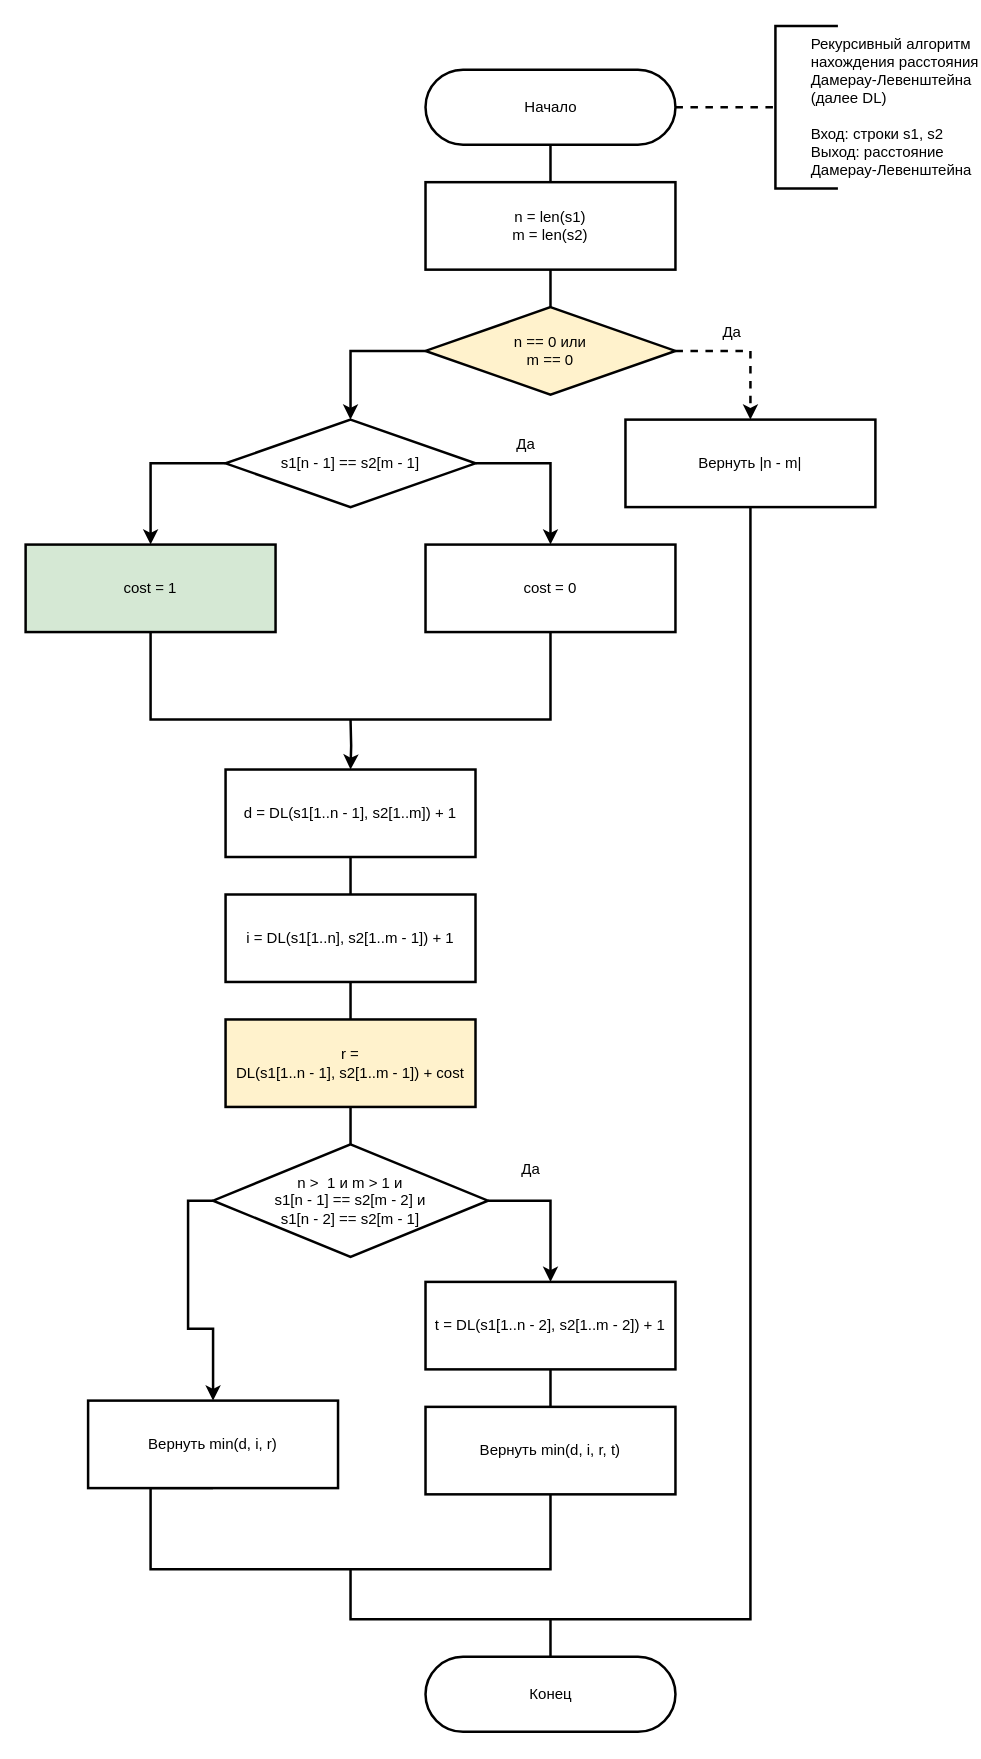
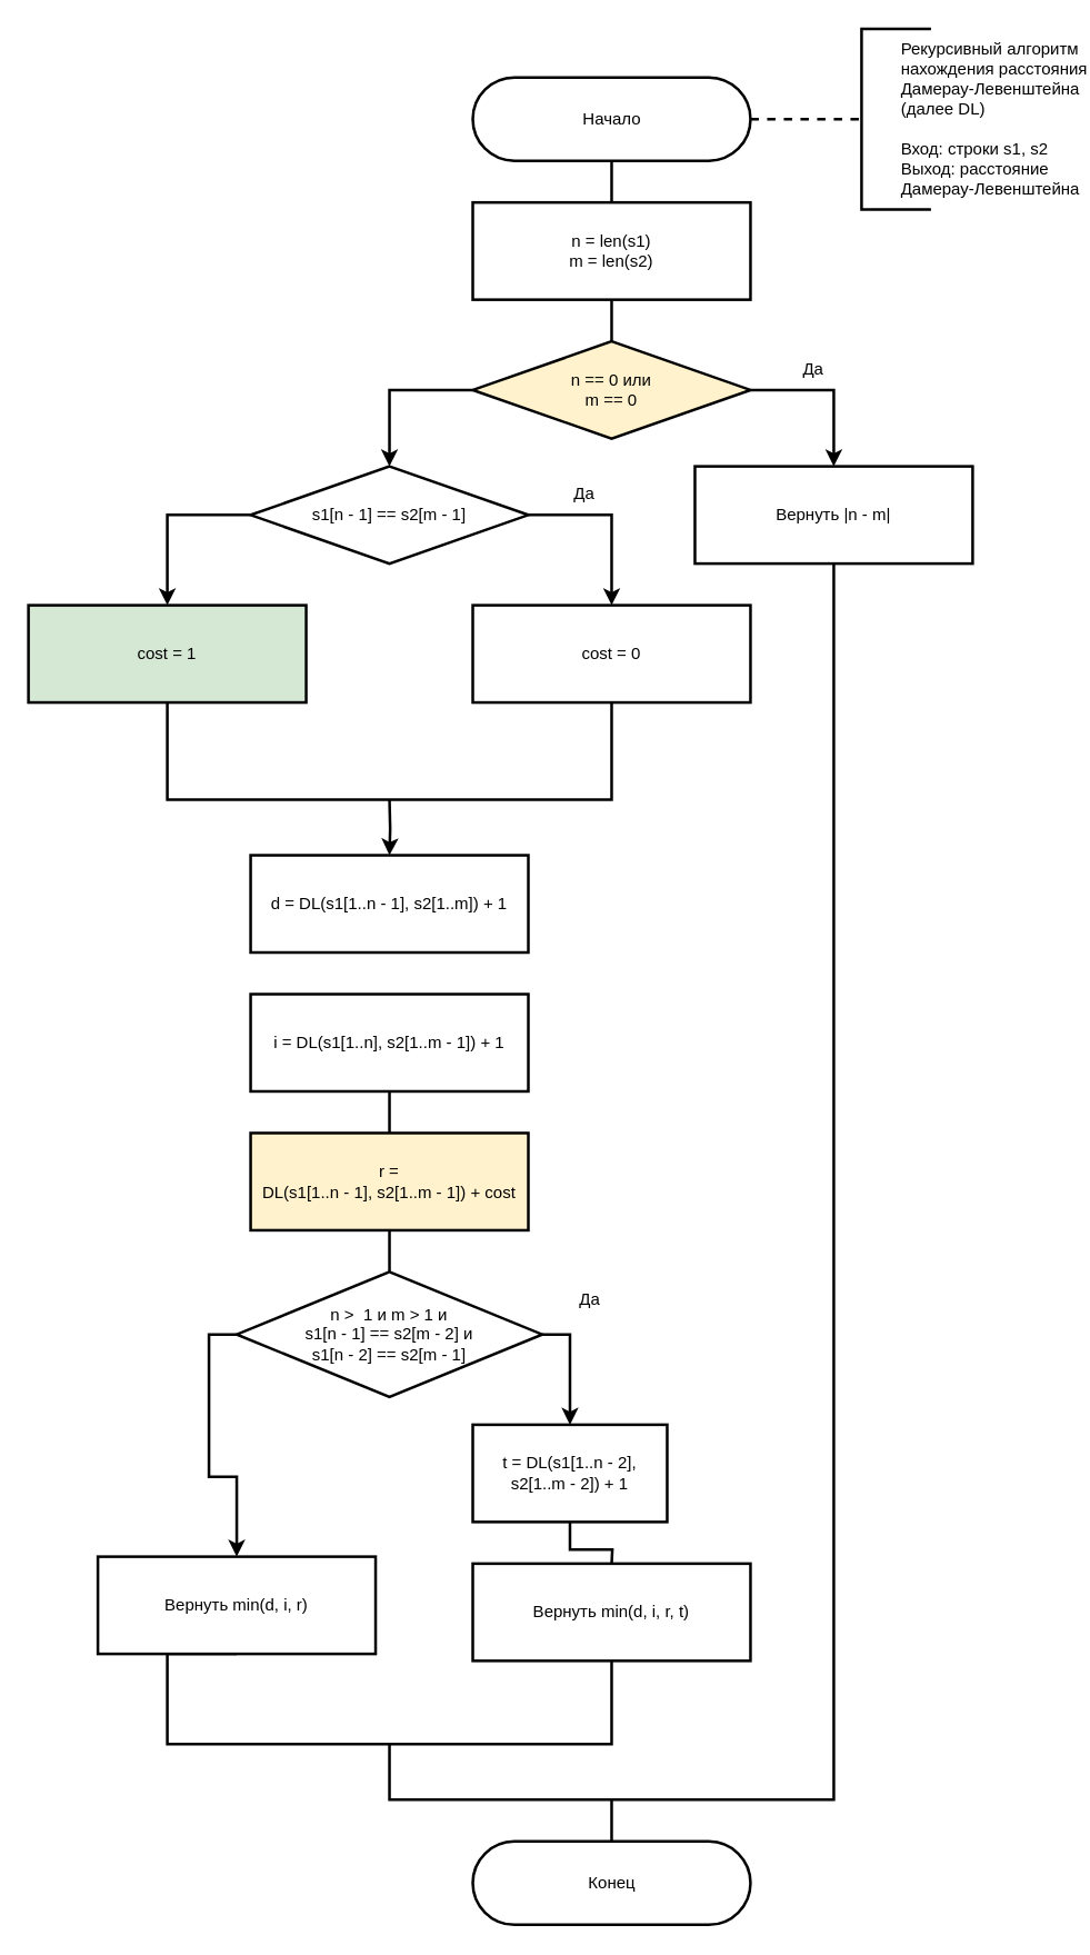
  <mxCell id="0" />
  <mxCell id="1" parent="0" />
  <mxCell id="2" style="edgeStyle=orthogonalEdgeStyle;rounded=0;orthogonalLoop=1;jettySize=auto;html=1;entryX=0;entryY=0.5;entryDx=0;entryDy=0;entryPerimeter=0;endArrow=none;endFill=0;strokeWidth=2;dashed=1;exitX=1;exitY=0.5;exitDx=0;exitDy=0;exitPerimeter=0;" parent="1" source="4" target="6" edge="1"><mxGeometry relative="1" as="geometry"><mxPoint x="590" y="155" as="sourcePoint" /><Array as="points"><mxPoint x="560" y="85" /><mxPoint x="560" y="85" /></Array></mxGeometry></mxCell>
  <mxCell id="3" style="edgeStyle=orthogonalEdgeStyle;rounded=0;orthogonalLoop=1;jettySize=auto;html=1;exitX=0.5;exitY=0.5;exitDx=0;exitDy=30;exitPerimeter=0;entryX=0.5;entryY=0;entryDx=0;entryDy=0;endArrow=none;endFill=0;strokeWidth=2;" parent="1" source="4" target="17" edge="1"><mxGeometry relative="1" as="geometry" /></mxCell>
  <mxCell id="4" value="&lt;font style=&quot;font-size: 12px&quot;&gt;Начало&lt;/font&gt;" style="html=1;dashed=0;whitespace=wrap;shape=mxgraph.dfd.start;strokeWidth=2;" parent="1" vertex="1"><mxGeometry x="340" y="55" width="200" height="60" as="geometry" /></mxCell>
  <mxCell id="5" style="edgeStyle=orthogonalEdgeStyle;rounded=0;orthogonalLoop=1;jettySize=auto;html=1;exitX=0.5;exitY=1;exitDx=0;exitDy=0;" parent="1" edge="1"><mxGeometry relative="1" as="geometry"><mxPoint x="390" y="205" as="sourcePoint" /><mxPoint x="390" y="205" as="targetPoint" /></mxGeometry></mxCell>
  <mxCell id="6" value="&lt;div&gt;&lt;span style=&quot;white-space: pre&quot;&gt;&#09;&lt;/span&gt;Рекурсивный алгоритм&lt;/div&gt;&lt;div&gt;&lt;span style=&quot;white-space: pre&quot;&gt;&#09;&lt;/span&gt;нахождения расстояния&lt;/div&gt;&lt;div&gt;&lt;span style=&quot;white-space: pre&quot;&gt;&#09;&lt;/span&gt;Дамерау-Левенштейна&amp;nbsp;&lt;/div&gt;&lt;div&gt;&lt;span style=&quot;white-space: pre&quot;&gt;&#09;&lt;/span&gt;(далее DL)&amp;nbsp;&lt;/div&gt;&lt;div&gt;&lt;span&gt;&lt;br&gt;&lt;/span&gt;&lt;/div&gt;&lt;span style=&quot;white-space: pre&quot;&gt;&#09;&lt;/span&gt;Вход: строки s1, s2&lt;br&gt;&lt;span style=&quot;white-space: pre&quot;&gt;&#09;&lt;/span&gt;Выход: расстояние &lt;br&gt;&lt;span style=&quot;white-space: pre&quot;&gt;&#09;&lt;/span&gt;Дамерау-Левенштейна" style="strokeWidth=2;html=1;shape=mxgraph.flowchart.annotation_1;align=left;pointerEvents=1;" parent="1" vertex="1"><mxGeometry x="620" y="20" width="50" height="130" as="geometry" /></mxCell>
  <mxCell id="7" style="edgeStyle=orthogonalEdgeStyle;rounded=0;orthogonalLoop=1;jettySize=auto;html=1;exitX=0;exitY=0.5;exitDx=0;exitDy=0;entryX=0.5;entryY=0;entryDx=0;entryDy=0;endArrow=classic;endFill=1;strokeWidth=2;" parent="1" source="9" target="15" edge="1"><mxGeometry relative="1" as="geometry" /></mxCell>
  <mxCell id="8" style="edgeStyle=orthogonalEdgeStyle;rounded=0;orthogonalLoop=1;jettySize=auto;html=1;exitX=1;exitY=0.5;exitDx=0;exitDy=0;entryX=0.5;entryY=0;entryDx=0;entryDy=0;endArrow=classic;endFill=1;strokeWidth=2;" parent="1" source="9" target="13" edge="1"><mxGeometry relative="1" as="geometry" /></mxCell>
  <mxCell id="9" value="&lt;font style=&quot;font-size: 12px&quot;&gt;s1[n - 1] == s2[m - 1]&lt;/font&gt;" style="rhombus;whiteSpace=wrap;html=1;strokeWidth=2;" parent="1" vertex="1"><mxGeometry x="180" y="335" width="200" height="70" as="geometry" /></mxCell>
- <mxCell id="10" style="edgeStyle=orthogonalEdgeStyle;rounded=0;orthogonalLoop=1;jettySize=auto;html=1;exitX=1;exitY=0.5;exitDx=0;exitDy=0;entryX=0.5;entryY=0;entryDx=0;entryDy=0;endArrow=classic;endFill=1;strokeWidth=2;dashed=1;" parent="1" source="12" target="19" edge="1"><mxGeometry relative="1" as="geometry" /></mxCell>
+ <mxCell id="10" style="edgeStyle=orthogonalEdgeStyle;rounded=0;orthogonalLoop=1;jettySize=auto;html=1;exitX=1;exitY=0.5;exitDx=0;exitDy=0;entryX=0.5;entryY=0;entryDx=0;entryDy=0;endArrow=classic;endFill=1;strokeWidth=2;" parent="1" source="12" target="19" edge="1"><mxGeometry relative="1" as="geometry" /></mxCell>
  <mxCell id="11" style="edgeStyle=orthogonalEdgeStyle;rounded=0;orthogonalLoop=1;jettySize=auto;html=1;exitX=0;exitY=0.5;exitDx=0;exitDy=0;entryX=0.5;entryY=0;entryDx=0;entryDy=0;endArrow=classic;endFill=1;strokeWidth=2;" parent="1" source="12" target="9" edge="1"><mxGeometry relative="1" as="geometry" /></mxCell>
  <mxCell id="12" value="&lt;span&gt;n == 0 или&lt;br&gt;m == 0&lt;br&gt;&lt;/span&gt;" style="rhombus;whiteSpace=wrap;html=1;strokeWidth=2;fillColor=#fff2cc;" parent="1" vertex="1"><mxGeometry x="340" y="245" width="200" height="70" as="geometry" /></mxCell>
  <mxCell id="13" value="&lt;font&gt;&lt;font style=&quot;font-size: 12px&quot;&gt;cost = 0&lt;/font&gt;&lt;br&gt;&lt;/font&gt;" style="rounded=0;whiteSpace=wrap;html=1;strokeWidth=2;" parent="1" vertex="1"><mxGeometry x="340" y="435" width="200" height="70" as="geometry" /></mxCell>
  <mxCell id="14" style="edgeStyle=orthogonalEdgeStyle;rounded=0;orthogonalLoop=1;jettySize=auto;html=1;exitX=0.5;exitY=1;exitDx=0;exitDy=0;entryX=0.5;entryY=1;entryDx=0;entryDy=0;endArrow=none;endFill=0;strokeWidth=2;" parent="1" source="15" target="13" edge="1"><mxGeometry relative="1" as="geometry"><Array as="points"><mxPoint x="120" y="575" /><mxPoint x="440" y="575" /></Array></mxGeometry></mxCell>
  <mxCell id="15" value="&lt;font&gt;&lt;font style=&quot;font-size: 12px&quot;&gt;cost = 1&lt;/font&gt;&lt;br&gt;&lt;/font&gt;" style="rounded=0;whiteSpace=wrap;html=1;strokeWidth=2;fillColor=#d5e8d4;" parent="1" vertex="1"><mxGeometry x="20" y="435" width="200" height="70" as="geometry" /></mxCell>
  <mxCell id="16" style="edgeStyle=orthogonalEdgeStyle;rounded=0;orthogonalLoop=1;jettySize=auto;html=1;exitX=0.5;exitY=1;exitDx=0;exitDy=0;entryX=0.5;entryY=0;entryDx=0;entryDy=0;endArrow=none;endFill=0;strokeWidth=2;" parent="1" source="17" target="12" edge="1"><mxGeometry relative="1" as="geometry" /></mxCell>
  <mxCell id="17" value="&lt;font&gt;n = len(s1)&lt;br&gt;m = len(s2)&lt;br&gt;&lt;/font&gt;" style="rounded=0;whiteSpace=wrap;html=1;strokeWidth=2;" parent="1" vertex="1"><mxGeometry x="340" y="145" width="200" height="70" as="geometry" /></mxCell>
  <mxCell id="18" style="edgeStyle=orthogonalEdgeStyle;rounded=0;orthogonalLoop=1;jettySize=auto;html=1;exitX=0.5;exitY=1;exitDx=0;exitDy=0;endArrow=none;endFill=0;strokeWidth=2;" parent="1" source="19" edge="1"><mxGeometry relative="1" as="geometry"><mxPoint x="280" y="1255" as="targetPoint" /><Array as="points"><mxPoint x="600" y="1295" /><mxPoint x="280" y="1295" /></Array></mxGeometry></mxCell>
  <mxCell id="19" value="&lt;font&gt;Вернуть |n - m|&lt;br&gt;&lt;/font&gt;" style="rounded=0;whiteSpace=wrap;html=1;strokeWidth=2;" parent="1" vertex="1"><mxGeometry x="500" y="335" width="200" height="70" as="geometry" /></mxCell>
  <mxCell id="20" value="Да" style="text;html=1;align=center;verticalAlign=middle;resizable=0;points=[];autosize=1;strokeColor=none;" parent="1" vertex="1"><mxGeometry x="570" y="255" width="30" height="20" as="geometry" /></mxCell>
  <mxCell id="21" style="edgeStyle=orthogonalEdgeStyle;rounded=0;orthogonalLoop=1;jettySize=auto;html=1;exitX=0.5;exitY=0.5;exitDx=0;exitDy=-30;exitPerimeter=0;endArrow=none;endFill=0;strokeWidth=2;" parent="1" source="22" edge="1"><mxGeometry relative="1" as="geometry"><mxPoint x="440" y="1295" as="targetPoint" /></mxGeometry></mxCell>
  <mxCell id="22" value="&lt;font style=&quot;font-size: 12px&quot;&gt;Конец&lt;/font&gt;" style="html=1;dashed=0;whitespace=wrap;shape=mxgraph.dfd.start;strokeWidth=2;" parent="1" vertex="1"><mxGeometry x="340" y="1325" width="200" height="60" as="geometry" /></mxCell>
  <mxCell id="23" value="Да" style="text;html=1;align=center;verticalAlign=middle;resizable=0;points=[];autosize=1;strokeColor=none;" parent="1" vertex="1"><mxGeometry x="405" y="345" width="30" height="20" as="geometry" /></mxCell>
  <mxCell id="24" style="edgeStyle=orthogonalEdgeStyle;rounded=0;orthogonalLoop=1;jettySize=auto;html=1;exitX=0.5;exitY=1;exitDx=0;exitDy=0;entryX=0.5;entryY=0;entryDx=0;entryDy=0;endArrow=none;endFill=0;strokeWidth=2;" parent="1" source="25" target="33" edge="1"><mxGeometry relative="1" as="geometry" /></mxCell>
  <mxCell id="25" value="&lt;font style=&quot;font-size: 12px&quot;&gt;r = &lt;br&gt;DL(s1[1..n - 1], s2[1..m - 1]) + cost&lt;br&gt;&lt;/font&gt;" style="rounded=0;whiteSpace=wrap;html=1;strokeWidth=2;fillColor=#fff2cc;" parent="1" vertex="1"><mxGeometry x="180" y="815" width="200" height="70" as="geometry" /></mxCell>
  <mxCell id="26" style="edgeStyle=orthogonalEdgeStyle;rounded=0;orthogonalLoop=1;jettySize=auto;html=1;exitX=0.5;exitY=1;exitDx=0;exitDy=0;entryX=0.5;entryY=0;entryDx=0;entryDy=0;endArrow=none;endFill=0;strokeWidth=2;" parent="1" source="27" target="25" edge="1"><mxGeometry relative="1" as="geometry" /></mxCell>
  <mxCell id="27" value="&lt;font style=&quot;font-size: 12px&quot;&gt;&lt;br&gt;i = DL(s1[1..n], s2[1..m - 1]) + 1&lt;br&gt;&lt;br&gt;&lt;/font&gt;" style="rounded=0;whiteSpace=wrap;html=1;strokeWidth=2;" parent="1" vertex="1"><mxGeometry x="180" y="715" width="200" height="70" as="geometry" /></mxCell>
  <mxCell id="28" style="edgeStyle=orthogonalEdgeStyle;rounded=0;orthogonalLoop=1;jettySize=auto;html=1;exitX=0.5;exitY=0;exitDx=0;exitDy=0;entryX=0.5;entryY=0;entryDx=0;entryDy=0;strokeWidth=2;" parent="1" target="30" edge="1"><mxGeometry relative="1" as="geometry"><mxPoint x="280" y="575" as="sourcePoint" /></mxGeometry></mxCell>
- <mxCell id="29" style="edgeStyle=orthogonalEdgeStyle;rounded=0;orthogonalLoop=1;jettySize=auto;html=1;exitX=0.5;exitY=1;exitDx=0;exitDy=0;entryX=0.5;entryY=0;entryDx=0;entryDy=0;strokeWidth=2;endArrow=none;endFill=0;" parent="1" source="30" target="27" edge="1"><mxGeometry relative="1" as="geometry" /></mxCell>
  <mxCell id="30" value="&lt;font style=&quot;font-size: 12px&quot;&gt;&lt;br&gt;d =&amp;nbsp;DL(s1[1..n - 1], s2[1..m]) + 1&lt;br&gt;&lt;br&gt;&lt;/font&gt;" style="rounded=0;whiteSpace=wrap;html=1;strokeWidth=2;" parent="1" vertex="1"><mxGeometry x="180" y="615" width="200" height="70" as="geometry" /></mxCell>
  <mxCell id="31" style="edgeStyle=orthogonalEdgeStyle;rounded=0;orthogonalLoop=1;jettySize=auto;html=1;exitX=0;exitY=0.5;exitDx=0;exitDy=0;entryX=0.5;entryY=0;entryDx=0;entryDy=0;endArrow=classic;endFill=1;strokeWidth=2;" parent="1" source="33" target="37" edge="1"><mxGeometry relative="1" as="geometry" /></mxCell>
  <mxCell id="32" style="edgeStyle=orthogonalEdgeStyle;rounded=0;orthogonalLoop=1;jettySize=auto;html=1;exitX=1;exitY=0.5;exitDx=0;exitDy=0;entryX=0.5;entryY=0;entryDx=0;entryDy=0;endArrow=classic;endFill=1;strokeWidth=2;" parent="1" source="33" target="35" edge="1"><mxGeometry relative="1" as="geometry" /></mxCell>
  <mxCell id="33" value="&lt;font style=&quot;font-size: 12px&quot;&gt;n &amp;gt;&amp;nbsp; 1 и m &amp;gt; 1 и&lt;br&gt;s1[n - 1] == s2[m - 2] и&lt;br&gt;s1[n - 2] == s2[m - 1]&lt;br&gt;&lt;/font&gt;" style="rhombus;whiteSpace=wrap;html=1;strokeWidth=2;" parent="1" vertex="1"><mxGeometry x="170" y="915" width="220" height="90" as="geometry" /></mxCell>
  <mxCell id="34" style="edgeStyle=orthogonalEdgeStyle;rounded=0;orthogonalLoop=1;jettySize=auto;html=1;exitX=0.5;exitY=1;exitDx=0;exitDy=0;entryX=0.5;entryY=0;entryDx=0;entryDy=0;endArrow=none;endFill=0;strokeWidth=2;" parent="1" source="35" edge="1"><mxGeometry relative="1" as="geometry"><mxPoint x="440" y="1125" as="targetPoint" /></mxGeometry></mxCell>
- <mxCell id="35" value="&lt;font&gt;t = DL(s1[1..n - 2], s2[1..m - 2]) + 1&lt;br&gt;&lt;/font&gt;" style="rounded=0;whiteSpace=wrap;html=1;strokeWidth=2;" parent="1" vertex="1"><mxGeometry x="340" y="1025" width="200" height="70" as="geometry" /></mxCell>
+ <mxCell id="35" value="&lt;font&gt;t = DL(s1[1..n - 2], s2[1..m - 2]) + 1&lt;br&gt;&lt;/font&gt;" style="rounded=0;whiteSpace=wrap;html=1;strokeWidth=2;" parent="1" vertex="1"><mxGeometry x="340" y="1025" width="140" height="70" as="geometry" /></mxCell>
  <mxCell id="36" style="edgeStyle=orthogonalEdgeStyle;rounded=0;orthogonalLoop=1;jettySize=auto;html=1;exitX=0.5;exitY=1;exitDx=0;exitDy=0;entryX=0.5;entryY=1;entryDx=0;entryDy=0;endArrow=none;endFill=0;strokeWidth=2;" parent="1" source="37" edge="1"><mxGeometry relative="1" as="geometry"><mxPoint x="440" y="1195" as="targetPoint" /><Array as="points"><mxPoint x="120" y="1255" /><mxPoint x="440" y="1255" /></Array></mxGeometry></mxCell>
  <mxCell id="37" value="&lt;font&gt;Вернуть min(d, i, r)&lt;br&gt;&lt;/font&gt;" style="rounded=0;whiteSpace=wrap;html=1;strokeWidth=2;" parent="1" vertex="1"><mxGeometry x="70" y="1120" width="200" height="70" as="geometry" /></mxCell>
  <mxCell id="38" value="Да" style="text;html=1;align=center;verticalAlign=middle;resizable=0;points=[];autosize=1;strokeColor=none;" parent="1" vertex="1"><mxGeometry x="409" y="925" width="30" height="20" as="geometry" /></mxCell>
  <mxCell id="39" value="&lt;font&gt;Вернуть min(d, i, r, t)&lt;br&gt;&lt;/font&gt;" style="rounded=0;whiteSpace=wrap;html=1;strokeWidth=2;" parent="1" vertex="1"><mxGeometry x="340" y="1125" width="200" height="70" as="geometry" /></mxCell>
